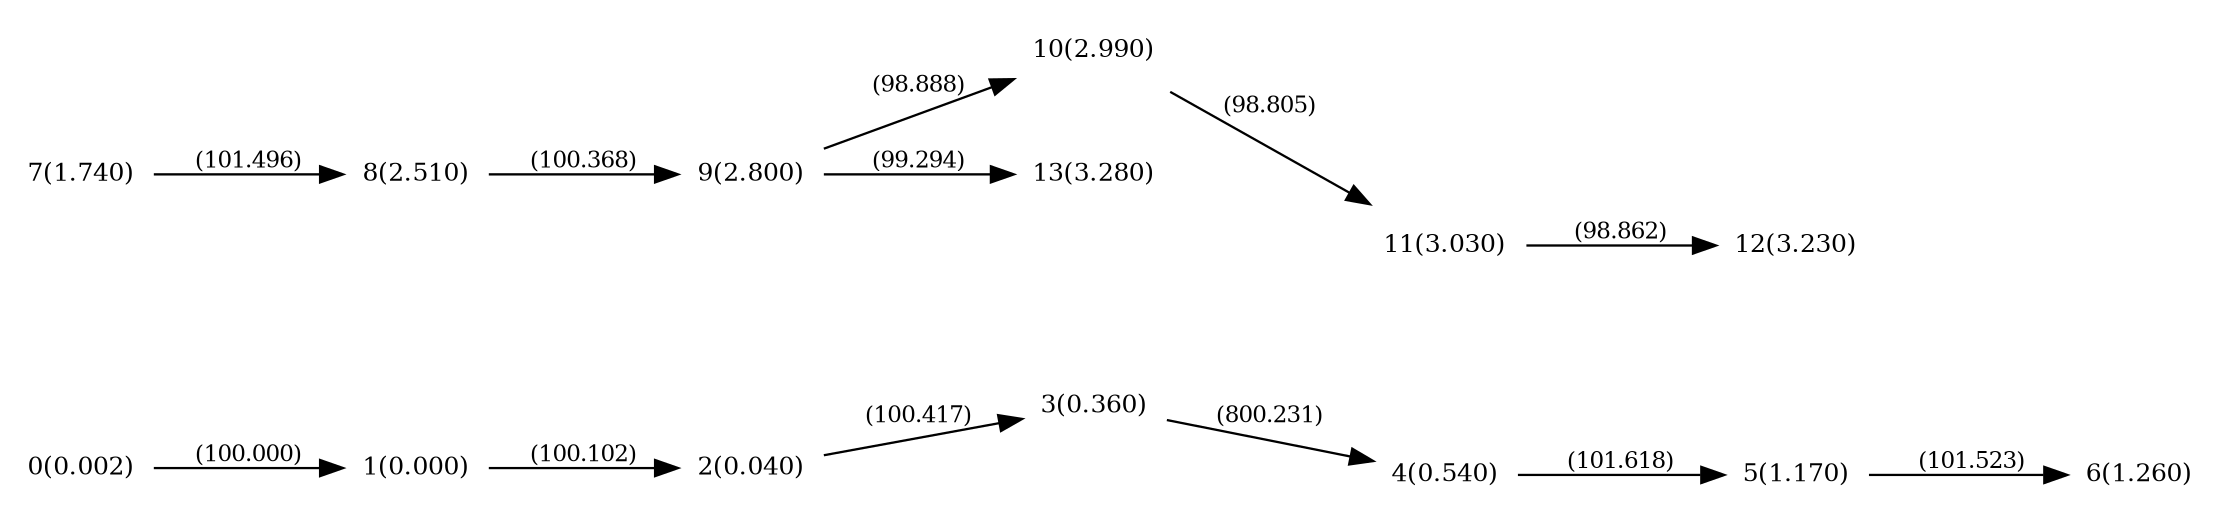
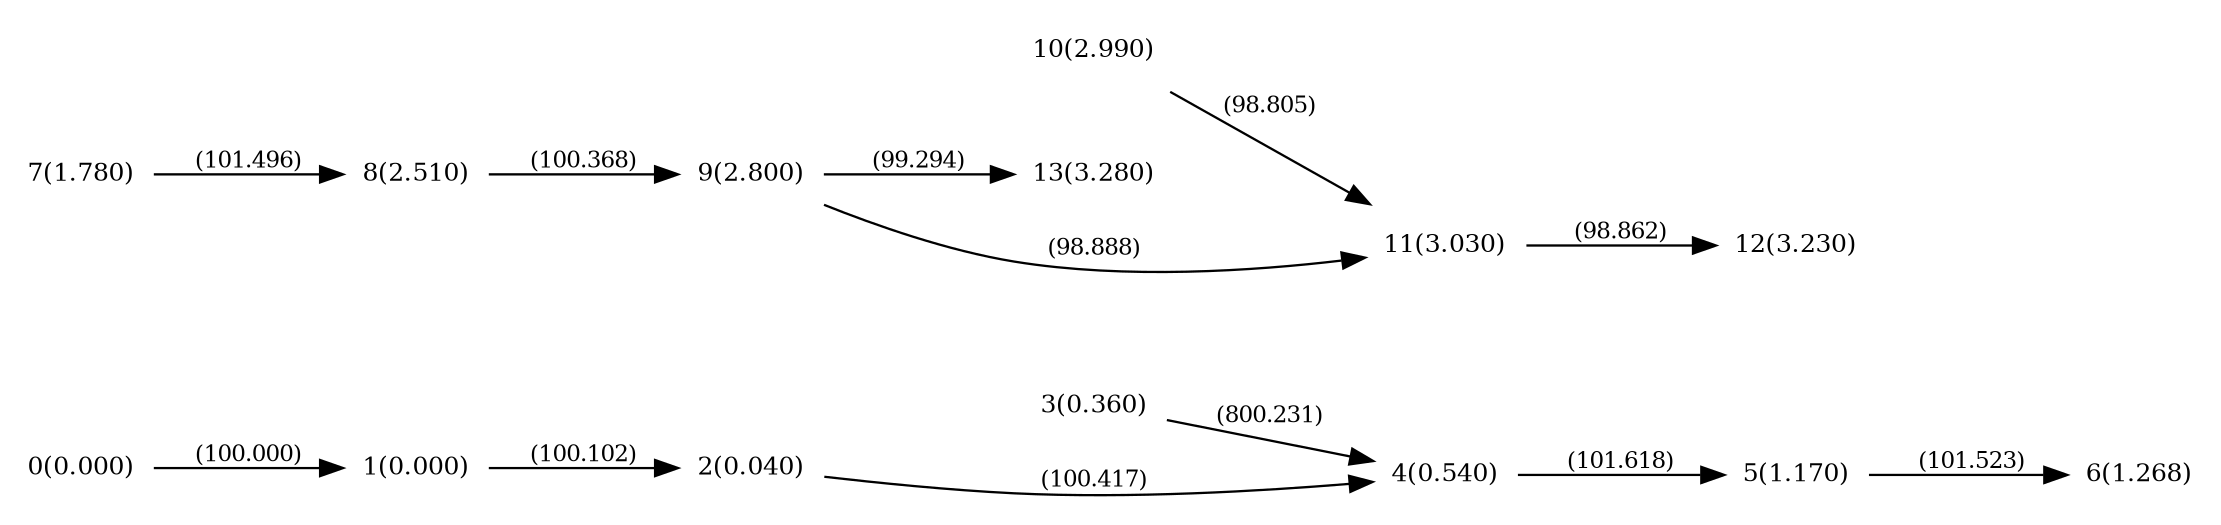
  digraph {
    rankdir=LR
    node [fontsize=11 shape=plaintext]
    edge [fontsize=10]
-   n1 [label="0(0.002)"]
+   n1 [label="0(0.000)"]
    n2 [label="1(0.000)"]
    n3 [label="2(0.040)"]
    n4 [label="3(0.360)"]
    n5 [label="4(0.540)"]
    n6 [label="5(1.170)"]
-   n7 [label="6(1.260)"]
-   n8 [label="7(1.740)"]
+   n7 [label="6(1.268)"]
+   n8 [label="7(1.780)"]
    n9 [label="8(2.510)"]
    n10 [label="9(2.800)"]
    n11 [label="10(2.990)"]
    n12 [label="13(3.280)"]
    n13 [label="11(3.030)"]
    n14 [label="12(3.230)"]
    n1 -> n2 [label="(100.000)"]
    n2 -> n3 [label="(100.102)"]
-   n3 -> n4 [label="(100.417)"]
+   n3 -> n5 [label="(100.417)"]
    n4 -> n5 [label="(800.231)"]
    n5 -> n6 [label="(101.618)"]
    n6 -> n7 [label="(101.523)"]
    n8 -> n9 [label="(101.496)"]
    n9 -> n10 [label="(100.368)"]
-   n10 -> n11 [label="(98.888)"]
+   n10 -> n13 [label="(98.888)"]
    n10 -> n12 [label="(99.294)"]
    n11 -> n13 [label="(98.805)"]
    n13 -> n14 [label="(98.862)"]
  }
